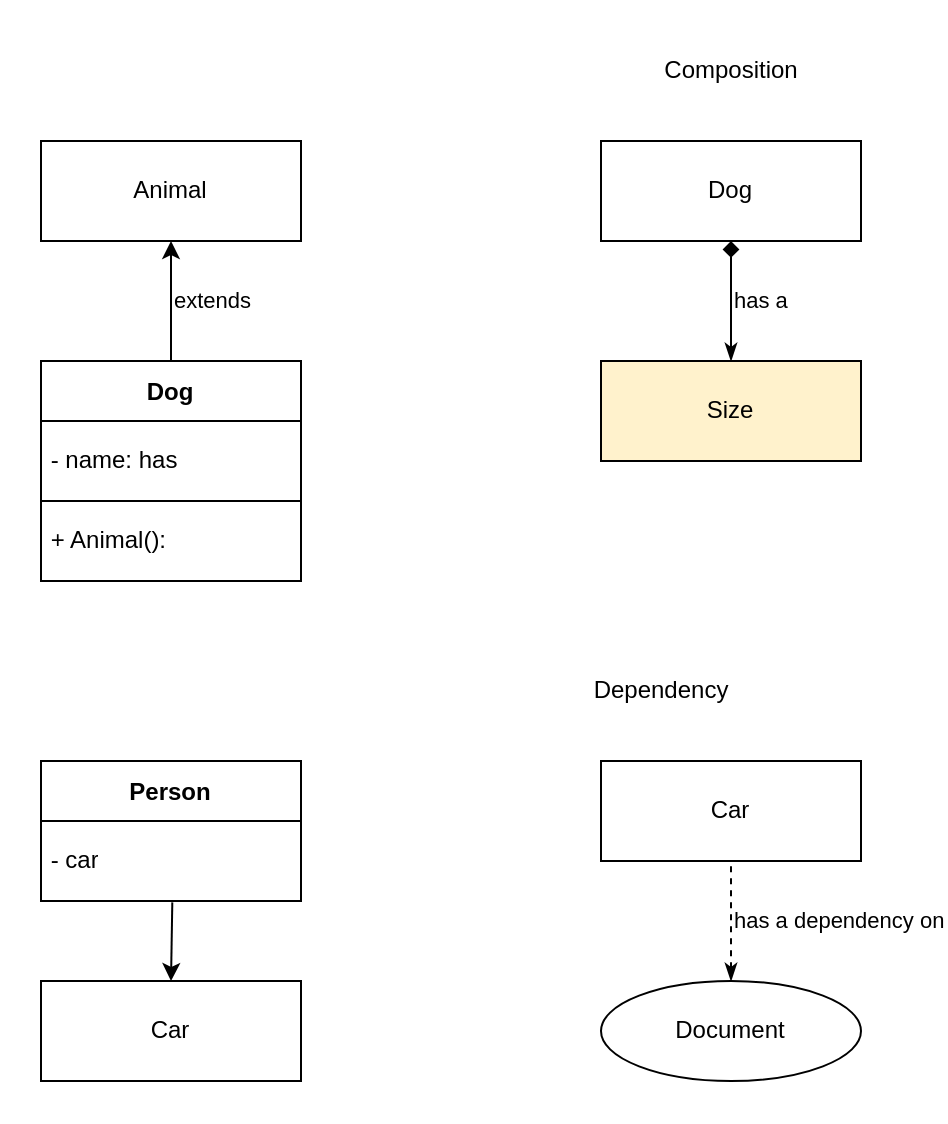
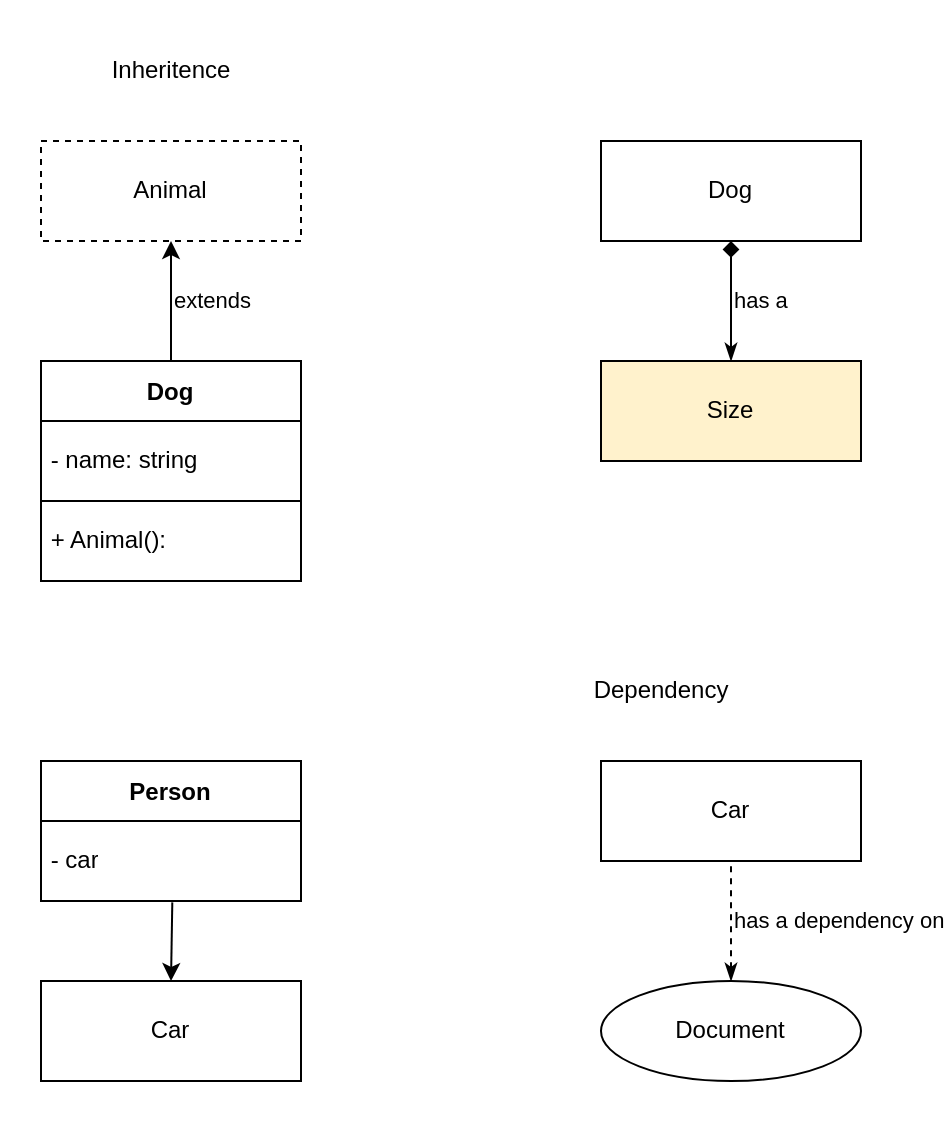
  <mxCell id="0" />
  <mxCell id="1" parent="0" />
  <mxCell id="2" value="Dog" style="shape=table;startSize=30;container=1;collapsible=0;childLayout=tableLayout;fontStyle=1;align=center;" parent="1" vertex="1"><mxGeometry x="20" y="180" width="130" height="110" as="geometry" /></mxCell>
  <mxCell id="3" value="" style="shape=tableRow;horizontal=0;startSize=0;swimlaneHead=0;swimlaneBody=0;top=0;left=0;bottom=0;right=0;collapsible=0;dropTarget=0;fillColor=none;points=[[0,0.5],[1,0.5]];portConstraint=eastwest;" parent="2" vertex="1"><mxGeometry y="30" width="130" height="40" as="geometry" /></mxCell>
- <mxCell id="4" value="&amp;nbsp;- name: has" style="shape=partialRectangle;html=1;whiteSpace=wrap;connectable=0;fillColor=none;top=0;left=0;bottom=0;right=0;overflow=hidden;align=left;" parent="3" vertex="1"><mxGeometry width="130" height="40" as="geometry"><mxRectangle width="130" height="40" as="alternateBounds" /></mxGeometry></mxCell>
+ <mxCell id="4" value="&amp;nbsp;- name: string" style="shape=partialRectangle;html=1;whiteSpace=wrap;connectable=0;fillColor=none;top=0;left=0;bottom=0;right=0;overflow=hidden;align=left;" parent="3" vertex="1"><mxGeometry width="130" height="40" as="geometry"><mxRectangle width="130" height="40" as="alternateBounds" /></mxGeometry></mxCell>
  <mxCell id="5" value="" style="shape=tableRow;horizontal=0;startSize=0;swimlaneHead=0;swimlaneBody=0;top=0;left=0;bottom=0;right=0;collapsible=0;dropTarget=0;fillColor=none;points=[[0,0.5],[1,0.5]];portConstraint=eastwest;" parent="2" vertex="1"><mxGeometry y="70" width="130" height="40" as="geometry" /></mxCell>
  <mxCell id="6" value="&lt;div style=&quot;&quot;&gt;&lt;span style=&quot;background-color: initial;&quot;&gt;&amp;nbsp;+ Animal():&lt;/span&gt;&lt;/div&gt;" style="shape=partialRectangle;html=1;whiteSpace=wrap;connectable=0;fillColor=none;top=0;left=0;bottom=0;right=0;overflow=hidden;align=left;" parent="5" vertex="1"><mxGeometry width="130" height="40" as="geometry"><mxRectangle width="130" height="40" as="alternateBounds" /></mxGeometry></mxCell>
- <mxCell id="7" value="Animal" style="rounded=0;whiteSpace=wrap;html=1;" parent="1" vertex="1"><mxGeometry x="20" y="70" width="130" height="50" as="geometry" /></mxCell>
+ <mxCell id="7" value="Animal" style="rounded=0;whiteSpace=wrap;html=1;dashed=1;" parent="1" vertex="1"><mxGeometry x="20" y="70" width="130" height="50" as="geometry" /></mxCell>
  <mxCell id="8" value="extends" style="endArrow=classic;html=1;entryX=0.5;entryY=1;entryDx=0;entryDy=0;exitX=0.5;exitY=0;exitDx=0;exitDy=0;align=left;" parent="1" source="2" target="7" edge="1"><mxGeometry width="50" height="50" relative="1" as="geometry"><mxPoint x="80" y="180" as="sourcePoint" /><mxPoint x="130" y="130" as="targetPoint" /></mxGeometry></mxCell>
+ <mxCell id="9" value="Inheritence" style="text;html=1;align=center;verticalAlign=middle;resizable=0;points=[];autosize=1;strokeColor=none;fillColor=none;" parent="1" vertex="1"><mxGeometry x="45" y="20" width="80" height="30" as="geometry" /></mxCell>
  <mxCell id="10" value="Dog" style="rounded=0;whiteSpace=wrap;html=1;" parent="1" vertex="1"><mxGeometry x="300" y="70" width="130" height="50" as="geometry" /></mxCell>
  <mxCell id="11" value="Size" style="rounded=0;whiteSpace=wrap;html=1;fillColor=#fff2cc;" parent="1" vertex="1"><mxGeometry x="300" y="180" width="130" height="50" as="geometry" /></mxCell>
  <mxCell id="12" value="has a" style="endArrow=diamond;startArrow=classicThin;html=1;entryX=0.5;entryY=1;entryDx=0;entryDy=0;exitX=0.5;exitY=0;exitDx=0;exitDy=0;align=left;startFill=1;endFill=1;" parent="1" source="11" target="10" edge="1"><mxGeometry width="50" height="50" relative="1" as="geometry"><mxPoint x="340" y="200" as="sourcePoint" /><mxPoint x="390" y="150" as="targetPoint" /></mxGeometry></mxCell>
- <mxCell id="13" value="Composition" style="text;html=1;align=center;verticalAlign=middle;resizable=0;points=[];autosize=1;strokeColor=none;fillColor=none;" parent="1" vertex="1"><mxGeometry x="320" y="20" width="90" height="30" as="geometry" /></mxCell>
  <mxCell id="14" value="Car" style="rounded=0;whiteSpace=wrap;html=1;" parent="1" vertex="1"><mxGeometry x="20" y="490" width="130" height="50" as="geometry" /></mxCell>
  <mxCell id="15" value="Person" style="shape=table;startSize=30;container=1;collapsible=0;childLayout=tableLayout;fontStyle=1;align=center;" parent="1" vertex="1"><mxGeometry x="20" y="380" width="130" height="70" as="geometry" /></mxCell>
  <mxCell id="16" value="" style="shape=tableRow;horizontal=0;startSize=0;swimlaneHead=0;swimlaneBody=0;top=0;left=0;bottom=0;right=0;collapsible=0;dropTarget=0;fillColor=none;points=[[0,0.5],[1,0.5]];portConstraint=eastwest;" parent="15" vertex="1"><mxGeometry y="30" width="130" height="40" as="geometry" /></mxCell>
  <mxCell id="17" value="&amp;nbsp;- car" style="shape=partialRectangle;html=1;whiteSpace=wrap;connectable=0;fillColor=none;top=0;left=0;bottom=0;right=0;overflow=hidden;align=left;" parent="16" vertex="1"><mxGeometry width="130" height="40" as="geometry"><mxRectangle width="130" height="40" as="alternateBounds" /></mxGeometry></mxCell>
  <mxCell id="18" value="" style="endArrow=classic;html=1;exitX=0.505;exitY=1.017;exitDx=0;exitDy=0;exitPerimeter=0;entryX=0.5;entryY=0;entryDx=0;entryDy=0;" parent="1" source="16" target="14" edge="1"><mxGeometry width="50" height="50" relative="1" as="geometry"><mxPoint x="-130" y="510" as="sourcePoint" /><mxPoint x="-80" y="460" as="targetPoint" /></mxGeometry></mxCell>
  <mxCell id="19" value="Car" style="rounded=0;whiteSpace=wrap;html=1;" parent="1" vertex="1"><mxGeometry x="300" y="380" width="130" height="50" as="geometry" /></mxCell>
  <mxCell id="20" value="Document" style="ellipse;whiteSpace=wrap;html=1;" parent="1" vertex="1"><mxGeometry x="300" y="490" width="130" height="50" as="geometry" /></mxCell>
  <mxCell id="21" value="has a dependency on" style="endArrow=none;startArrow=classicThin;html=1;entryX=0.5;entryY=1;entryDx=0;entryDy=0;exitX=0.5;exitY=0;exitDx=0;exitDy=0;align=left;startFill=1;endFill=0;dashed=1;" parent="1" source="20" target="19" edge="1"><mxGeometry width="50" height="50" relative="1" as="geometry"><mxPoint x="340" y="510" as="sourcePoint" /><mxPoint x="390" y="460" as="targetPoint" /><Array as="points"><mxPoint x="365" y="460" /></Array></mxGeometry></mxCell>
  <mxCell id="22" value="Dependency" style="text;html=1;align=center;verticalAlign=middle;resizable=0;points=[];autosize=1;strokeColor=none;fillColor=none;" parent="1" vertex="1"><mxGeometry x="285" y="330" width="90" height="30" as="geometry" /></mxCell>
